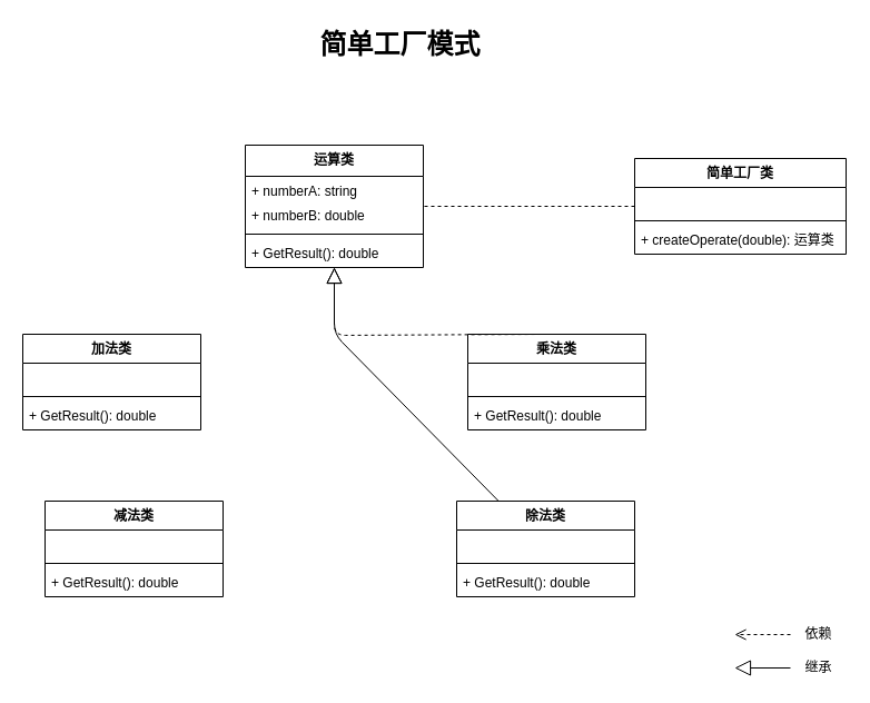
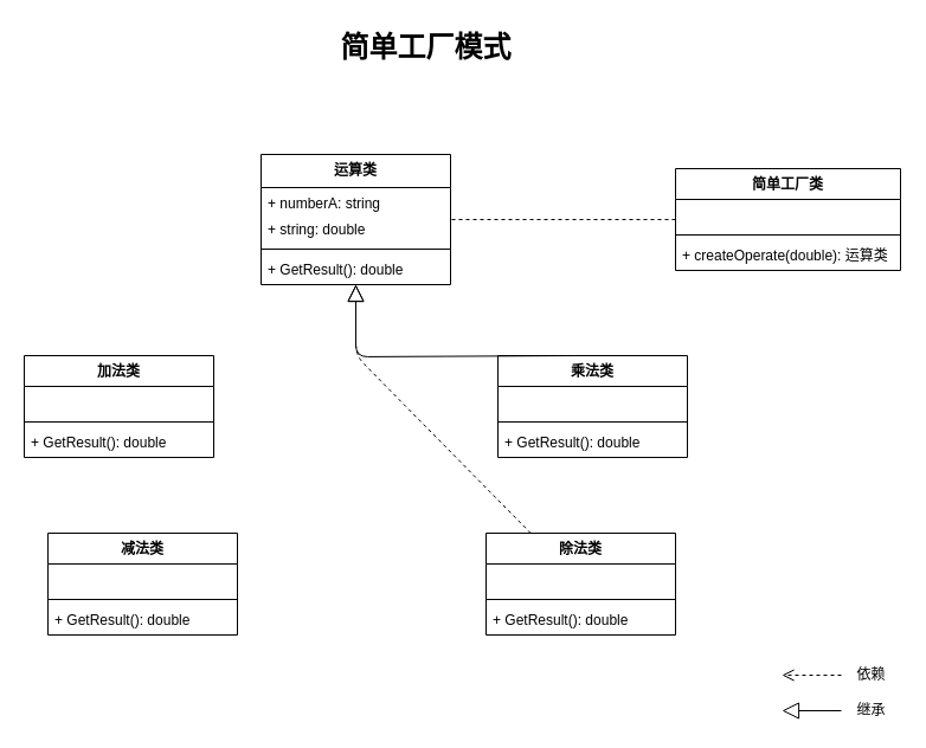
  <mxCell id="0" />
  <mxCell id="1" parent="0" />
  <mxCell id="2" value="简单工厂模式" style="text;strokeColor=none;fillColor=none;html=1;fontSize=24;fontStyle=1;verticalAlign=middle;align=center;" vertex="1" parent="1"><mxGeometry x="220" y="20" width="277" height="40" as="geometry" /></mxCell>
  <mxCell id="3" value="运算类" style="swimlane;fontStyle=1;align=center;verticalAlign=top;childLayout=stackLayout;horizontal=1;startSize=28;horizontalStack=0;resizeParent=1;resizeParentMax=0;resizeLast=0;collapsible=1;marginBottom=0;rounded=0;glass=0;html=0;" vertex="1" parent="1"><mxGeometry x="220" y="130" width="160" height="110" as="geometry" /></mxCell>
  <mxCell id="4" value="+ numberA: string" style="text;strokeColor=none;fillColor=none;align=left;verticalAlign=top;spacingLeft=4;spacingRight=4;overflow=hidden;rotatable=0;points=[[0,0.5],[1,0.5]];portConstraint=eastwest;" vertex="1" parent="3"><mxGeometry y="28" width="160" height="22" as="geometry" /></mxCell>
- <mxCell id="5" value="+ numberB: double" style="text;strokeColor=none;fillColor=none;align=left;verticalAlign=top;spacingLeft=4;spacingRight=4;overflow=hidden;rotatable=0;points=[[0,0.5],[1,0.5]];portConstraint=eastwest;rounded=0;glass=0;html=0;" vertex="1" parent="3"><mxGeometry y="50" width="160" height="26" as="geometry" /></mxCell>
+ <mxCell id="5" value="+ string: double" style="text;strokeColor=none;fillColor=none;align=left;verticalAlign=top;spacingLeft=4;spacingRight=4;overflow=hidden;rotatable=0;points=[[0,0.5],[1,0.5]];portConstraint=eastwest;rounded=0;glass=0;html=0;" vertex="1" parent="3"><mxGeometry y="50" width="160" height="26" as="geometry" /></mxCell>
  <mxCell id="6" value="" style="line;strokeWidth=1;fillColor=none;align=left;verticalAlign=middle;spacingTop=-1;spacingLeft=3;spacingRight=3;rotatable=0;labelPosition=right;points=[];portConstraint=eastwest;" vertex="1" parent="3"><mxGeometry y="76" width="160" height="8" as="geometry" /></mxCell>
  <mxCell id="7" value="+ GetResult(): double" style="text;strokeColor=none;fillColor=none;align=left;verticalAlign=top;spacingLeft=4;spacingRight=4;overflow=hidden;rotatable=0;points=[[0,0.5],[1,0.5]];portConstraint=eastwest;" vertex="1" parent="3"><mxGeometry y="84" width="160" height="26" as="geometry" /></mxCell>
  <mxCell id="8" value="简单工厂类" style="swimlane;fontStyle=1;align=center;verticalAlign=top;childLayout=stackLayout;horizontal=1;startSize=26;horizontalStack=0;resizeParent=1;resizeParentMax=0;resizeLast=0;collapsible=1;marginBottom=0;rounded=0;glass=0;html=0;" vertex="1" parent="1"><mxGeometry x="570" y="142" width="190" height="86" as="geometry" /></mxCell>
  <mxCell id="9" value=" " style="text;strokeColor=none;fillColor=none;align=left;verticalAlign=top;spacingLeft=4;spacingRight=4;overflow=hidden;rotatable=0;points=[[0,0.5],[1,0.5]];portConstraint=eastwest;rounded=0;glass=0;html=0;" vertex="1" parent="8"><mxGeometry y="26" width="190" height="26" as="geometry" /></mxCell>
  <mxCell id="10" value="" style="line;strokeWidth=1;fillColor=none;align=left;verticalAlign=middle;spacingTop=-1;spacingLeft=3;spacingRight=3;rotatable=0;labelPosition=right;points=[];portConstraint=eastwest;" vertex="1" parent="8"><mxGeometry y="52" width="190" height="8" as="geometry" /></mxCell>
  <mxCell id="11" value="+ createOperate(double): 运算类" style="text;strokeColor=none;fillColor=none;align=left;verticalAlign=top;spacingLeft=4;spacingRight=4;overflow=hidden;rotatable=0;points=[[0,0.5],[1,0.5]];portConstraint=eastwest;" vertex="1" parent="8"><mxGeometry y="60" width="190" height="26" as="geometry" /></mxCell>
  <mxCell id="12" value="" style="html=1;verticalAlign=bottom;endArrow=none;dashed=1;endSize=8;" edge="1" parent="1" source="8" target="3"><mxGeometry x="-0.014" y="-7" relative="1" as="geometry"><mxPoint x="440" y="150" as="sourcePoint" /><mxPoint x="360" y="150" as="targetPoint" /><mxPoint as="offset" /></mxGeometry></mxCell>
  <mxCell id="13" value="加法类" style="swimlane;fontStyle=1;align=center;verticalAlign=top;childLayout=stackLayout;horizontal=1;startSize=26;horizontalStack=0;resizeParent=1;resizeParentMax=0;resizeLast=0;collapsible=1;marginBottom=0;rounded=0;glass=0;html=0;" vertex="1" parent="1"><mxGeometry x="20" y="300" width="160" height="86" as="geometry" /></mxCell>
  <mxCell id="14" value=" " style="text;strokeColor=none;fillColor=none;align=left;verticalAlign=top;spacingLeft=4;spacingRight=4;overflow=hidden;rotatable=0;points=[[0,0.5],[1,0.5]];portConstraint=eastwest;" vertex="1" parent="13"><mxGeometry y="26" width="160" height="26" as="geometry" /></mxCell>
  <mxCell id="15" value="" style="line;strokeWidth=1;fillColor=none;align=left;verticalAlign=middle;spacingTop=-1;spacingLeft=3;spacingRight=3;rotatable=0;labelPosition=right;points=[];portConstraint=eastwest;" vertex="1" parent="13"><mxGeometry y="52" width="160" height="8" as="geometry" /></mxCell>
  <mxCell id="16" value="+ GetResult(): double" style="text;strokeColor=none;fillColor=none;align=left;verticalAlign=top;spacingLeft=4;spacingRight=4;overflow=hidden;rotatable=0;points=[[0,0.5],[1,0.5]];portConstraint=eastwest;" vertex="1" parent="13"><mxGeometry y="60" width="160" height="26" as="geometry" /></mxCell>
  <mxCell id="17" value="乘法类" style="swimlane;fontStyle=1;align=center;verticalAlign=top;childLayout=stackLayout;horizontal=1;startSize=26;horizontalStack=0;resizeParent=1;resizeParentMax=0;resizeLast=0;collapsible=1;marginBottom=0;rounded=0;glass=0;html=0;" vertex="1" parent="1"><mxGeometry x="420" y="300" width="160" height="86" as="geometry" /></mxCell>
  <mxCell id="18" value=" " style="text;strokeColor=none;fillColor=none;align=left;verticalAlign=top;spacingLeft=4;spacingRight=4;overflow=hidden;rotatable=0;points=[[0,0.5],[1,0.5]];portConstraint=eastwest;" vertex="1" parent="17"><mxGeometry y="26" width="160" height="26" as="geometry" /></mxCell>
  <mxCell id="19" value="" style="line;strokeWidth=1;fillColor=none;align=left;verticalAlign=middle;spacingTop=-1;spacingLeft=3;spacingRight=3;rotatable=0;labelPosition=right;points=[];portConstraint=eastwest;" vertex="1" parent="17"><mxGeometry y="52" width="160" height="8" as="geometry" /></mxCell>
  <mxCell id="20" value="+ GetResult(): double" style="text;strokeColor=none;fillColor=none;align=left;verticalAlign=top;spacingLeft=4;spacingRight=4;overflow=hidden;rotatable=0;points=[[0,0.5],[1,0.5]];portConstraint=eastwest;" vertex="1" parent="17"><mxGeometry y="60" width="160" height="26" as="geometry" /></mxCell>
  <mxCell id="21" value="减法类" style="swimlane;fontStyle=1;align=center;verticalAlign=top;childLayout=stackLayout;horizontal=1;startSize=26;horizontalStack=0;resizeParent=1;resizeParentMax=0;resizeLast=0;collapsible=1;marginBottom=0;rounded=0;glass=0;html=0;" vertex="1" parent="1"><mxGeometry x="40" y="450" width="160" height="86" as="geometry" /></mxCell>
  <mxCell id="22" value=" " style="text;strokeColor=none;fillColor=none;align=left;verticalAlign=top;spacingLeft=4;spacingRight=4;overflow=hidden;rotatable=0;points=[[0,0.5],[1,0.5]];portConstraint=eastwest;" vertex="1" parent="21"><mxGeometry y="26" width="160" height="26" as="geometry" /></mxCell>
  <mxCell id="23" value="" style="line;strokeWidth=1;fillColor=none;align=left;verticalAlign=middle;spacingTop=-1;spacingLeft=3;spacingRight=3;rotatable=0;labelPosition=right;points=[];portConstraint=eastwest;" vertex="1" parent="21"><mxGeometry y="52" width="160" height="8" as="geometry" /></mxCell>
  <mxCell id="24" value="+ GetResult(): double" style="text;strokeColor=none;fillColor=none;align=left;verticalAlign=top;spacingLeft=4;spacingRight=4;overflow=hidden;rotatable=0;points=[[0,0.5],[1,0.5]];portConstraint=eastwest;" vertex="1" parent="21"><mxGeometry y="60" width="160" height="26" as="geometry" /></mxCell>
  <mxCell id="25" value="除法类" style="swimlane;fontStyle=1;align=center;verticalAlign=top;childLayout=stackLayout;horizontal=1;startSize=26;horizontalStack=0;resizeParent=1;resizeParentMax=0;resizeLast=0;collapsible=1;marginBottom=0;rounded=0;glass=0;html=0;" vertex="1" parent="1"><mxGeometry x="410" y="450" width="160" height="86" as="geometry" /></mxCell>
  <mxCell id="26" value=" " style="text;strokeColor=none;fillColor=none;align=left;verticalAlign=top;spacingLeft=4;spacingRight=4;overflow=hidden;rotatable=0;points=[[0,0.5],[1,0.5]];portConstraint=eastwest;" vertex="1" parent="25"><mxGeometry y="26" width="160" height="26" as="geometry" /></mxCell>
  <mxCell id="27" value="" style="line;strokeWidth=1;fillColor=none;align=left;verticalAlign=middle;spacingTop=-1;spacingLeft=3;spacingRight=3;rotatable=0;labelPosition=right;points=[];portConstraint=eastwest;" vertex="1" parent="25"><mxGeometry y="52" width="160" height="8" as="geometry" /></mxCell>
  <mxCell id="28" value="+ GetResult(): double" style="text;strokeColor=none;fillColor=none;align=left;verticalAlign=top;spacingLeft=4;spacingRight=4;overflow=hidden;rotatable=0;points=[[0,0.5],[1,0.5]];portConstraint=eastwest;" vertex="1" parent="25"><mxGeometry y="60" width="160" height="26" as="geometry" /></mxCell>
- <mxCell id="29" value="" style="endArrow=block;endFill=0;endSize=12;html=1;" edge="1" parent="1" source="25" target="3"><mxGeometry width="160" relative="1" as="geometry"><mxPoint x="167.511" y="488" as="sourcePoint" /><mxPoint x="240" y="250" as="targetPoint" /><Array as="points"><mxPoint x="300" y="300" /></Array></mxGeometry></mxCell>
- <mxCell id="30" value="" style="endArrow=block;endFill=0;endSize=12;html=1;exitX=0.413;exitY=0;exitDx=0;exitDy=0;exitPerimeter=0;dashed=1;" edge="1" parent="1" source="17" target="3"><mxGeometry width="160" relative="1" as="geometry"><mxPoint x="480" y="260" as="sourcePoint" /><mxPoint x="310" y="250" as="targetPoint" /><Array as="points"><mxPoint x="300" y="301" /></Array></mxGeometry></mxCell>
+ <mxCell id="29" value="" style="endArrow=block;endFill=0;endSize=12;html=1;dashed=1;" edge="1" parent="1" source="25" target="3"><mxGeometry width="160" relative="1" as="geometry"><mxPoint x="167.511" y="488" as="sourcePoint" /><mxPoint x="240" y="250" as="targetPoint" /><Array as="points"><mxPoint x="300" y="300" /></Array></mxGeometry></mxCell>
+ <mxCell id="30" value="" style="endArrow=block;endFill=0;endSize=12;html=1;exitX=0.413;exitY=0;exitDx=0;exitDy=0;exitPerimeter=0;" edge="1" parent="1" source="17" target="3"><mxGeometry width="160" relative="1" as="geometry"><mxPoint x="480" y="260" as="sourcePoint" /><mxPoint x="310" y="250" as="targetPoint" /><Array as="points"><mxPoint x="300" y="301" /></Array></mxGeometry></mxCell>
  <mxCell id="31" value="" style="html=1;verticalAlign=bottom;endArrow=open;dashed=1;endSize=8;" edge="1" parent="1"><mxGeometry x="-0.014" y="-7" relative="1" as="geometry"><mxPoint x="710" y="570" as="sourcePoint" /><mxPoint x="660" y="570" as="targetPoint" /><mxPoint as="offset" /></mxGeometry></mxCell>
  <mxCell id="32" value="依赖" style="text;html=1;align=center;verticalAlign=middle;resizable=0;points=[];;autosize=1;" vertex="1" parent="1"><mxGeometry x="715" y="560" width="40" height="20" as="geometry" /></mxCell>
  <mxCell id="33" value="" style="endArrow=block;endFill=0;endSize=12;html=1;" edge="1" parent="1"><mxGeometry width="160" relative="1" as="geometry"><mxPoint x="710" y="600" as="sourcePoint" /><mxPoint x="660" y="600" as="targetPoint" /><Array as="points" /></mxGeometry></mxCell>
  <mxCell id="34" value="继承" style="text;html=1;align=center;verticalAlign=middle;resizable=0;points=[];;autosize=1;" vertex="1" parent="1"><mxGeometry x="715" y="590" width="40" height="20" as="geometry" /></mxCell>
